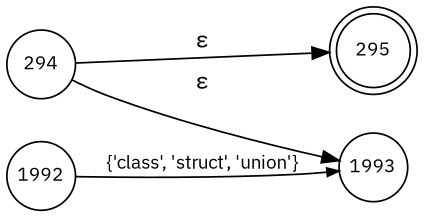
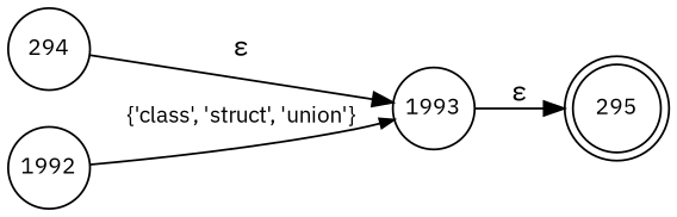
  digraph {
    fontname="IBM Plex Sans"
    rankdir=LR
    node [fixedsize=true fontname="IBM Plex Sans" fontsize=11 shape=circle peripheries=1]
    edge [fontname="IBM Plex Sans"]
    n1 [label=295 shape=doublecircle width=.6 peripheries=""]
    n2 [label=294 width=.55]
    n3 [label=1993 width=.55]
    n4 [label=1992 width=.55]
    n2 -> n3 [label="&epsilon;"]
-   n2 -> n1 [label="&epsilon;"]
+   n3 -> n1 [label="&epsilon;"]
    n4 -> n3 [arrowhead=normal arrowsize=.7 fontsize=11 label="{'class', 'struct', 'union'}"]
  }
